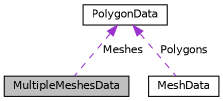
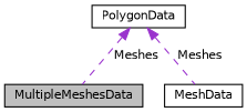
  digraph {
    node [color=black fillcolor=white fontname=Helvetica fontsize=10 shape=record style=filled]
    edge [color=darkorchid3 dir=back fontname=Helvetica fontsize=10 labelfontname=Helvetica labelfontsize=10 style=dashed]
    n1 [fillcolor=grey75 fontcolor=black height=0.2 label=MultipleMeshesData width=0.4]
    n2 [height=0.2 label=MeshData width=0.4]
    n3 [height=0.2 label=PolygonData width=0.4]
    n3 -> n1 [label=" Meshes"]
-   n3 -> n2 [label=" Polygons"]
+   n3 -> n2 [label=" Meshes"]
  }
